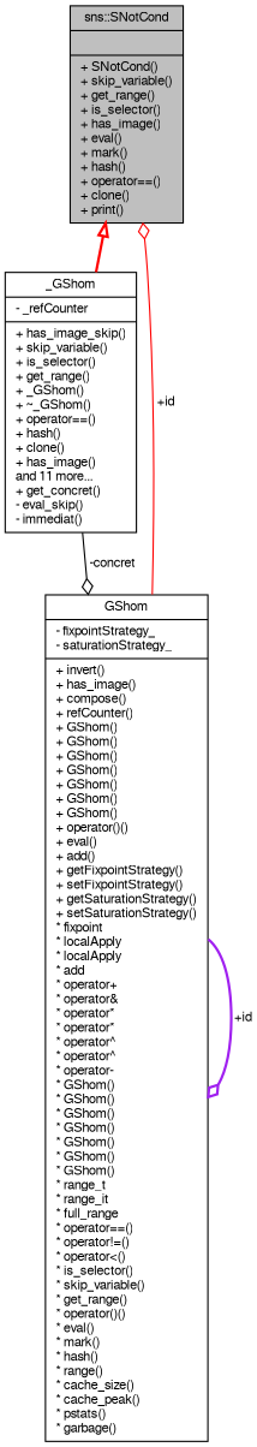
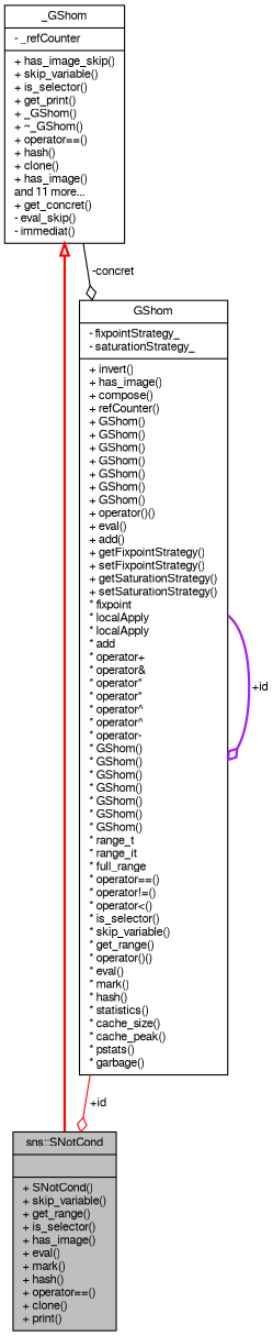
  digraph {
    node [color=black fillcolor=white fontname=FreeSans fontsize=10 shape=record style=filled]
    edge [color=red fontname=FreeSans fontsize=10 labelfontname=FreeSans labelfontsize=10 style=bold arrowhead=odiamond]
    n1 [fillcolor=grey75 fontcolor=black height=0.2 label="{sns::SNotCond\n||+ SNotCond()\l+ skip_variable()\l+ get_range()\l+ is_selector()\l+ has_image()\l+ eval()\l+ mark()\l+ hash()\l+ operator==()\l+ clone()\l+ print()\l}" width=0.4]
-   n2 [height=0.2 label="{_GShom\n|- _refCounter\l|+ has_image_skip()\l+ skip_variable()\l+ is_selector()\l+ get_range()\l+ _GShom()\l+ ~_GShom()\l+ operator==()\l+ hash()\l+ clone()\l+ has_image()\land 11 more...\l+ get_concret()\l- eval_skip()\l- immediat()\l}" width=0.4]
-   n3 [height=0.2 label="{GShom\n|- fixpointStrategy_\l- saturationStrategy_\l|+ invert()\l+ has_image()\l+ compose()\l+ refCounter()\l+ GShom()\l+ GShom()\l+ GShom()\l+ GShom()\l+ GShom()\l+ GShom()\l+ GShom()\l+ operator()()\l+ eval()\l+ add()\l+ getFixpointStrategy()\l+ setFixpointStrategy()\l+ getSaturationStrategy()\l+ setSaturationStrategy()\l* fixpoint\l* localApply\l* localApply\l* add\l* operator+\l* operator&\l* operator*\l* operator*\l* operator^\l* operator^\l* operator-\l* GShom()\l* GShom()\l* GShom()\l* GShom()\l* GShom()\l* GShom()\l* GShom()\l* range_t\l* range_it\l* full_range\l* operator==()\l* operator!=()\l* operator\<()\l* is_selector()\l* skip_variable()\l* get_range()\l* operator()()\l* eval()\l* mark()\l* hash()\l* range()\l* cache_size()\l* cache_peak()\l* pstats()\l* garbage()\l}" width=0.4]
-   n1 -> n2 [arrowtail=onormal dir=back arrowhead=""]
+   n2 [height=0.2 label="{_GShom\n|- _refCounter\l|+ has_image_skip()\l+ skip_variable()\l+ is_selector()\l+ get_print()\l+ _GShom()\l+ ~_GShom()\l+ operator==()\l+ hash()\l+ clone()\l+ has_image()\land 11 more...\l+ get_concret()\l- eval_skip()\l- immediat()\l}" width=0.4]
+   n3 [height=0.2 label="{GShom\n|- fixpointStrategy_\l- saturationStrategy_\l|+ invert()\l+ has_image()\l+ compose()\l+ refCounter()\l+ GShom()\l+ GShom()\l+ GShom()\l+ GShom()\l+ GShom()\l+ GShom()\l+ GShom()\l+ operator()()\l+ eval()\l+ add()\l+ getFixpointStrategy()\l+ setFixpointStrategy()\l+ getSaturationStrategy()\l+ setSaturationStrategy()\l* fixpoint\l* localApply\l* localApply\l* add\l* operator+\l* operator&\l* operator*\l* operator*\l* operator^\l* operator^\l* operator-\l* GShom()\l* GShom()\l* GShom()\l* GShom()\l* GShom()\l* GShom()\l* GShom()\l* range_t\l* range_it\l* full_range\l* operator==()\l* operator!=()\l* operator\<()\l* is_selector()\l* skip_variable()\l* get_range()\l* operator()()\l* eval()\l* mark()\l* hash()\l* statistics()\l* cache_size()\l* cache_peak()\l* pstats()\l* garbage()\l}" width=0.4]
+   n2 -> n1 [arrowtail=onormal dir=back arrowhead=""]
    n2 -> n3 [color=black label=" -concret" style=solid]
    n3 -> n1 [label=" +id" style=solid]
    n3 -> n3 [color=purple label=" +id"]
  }
